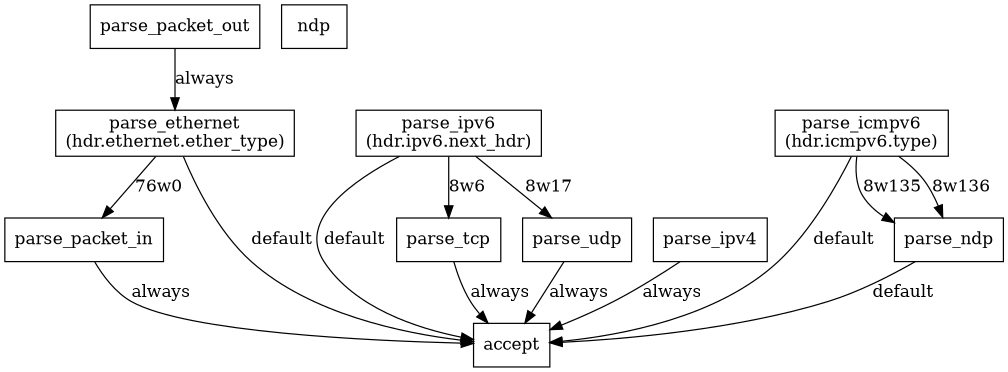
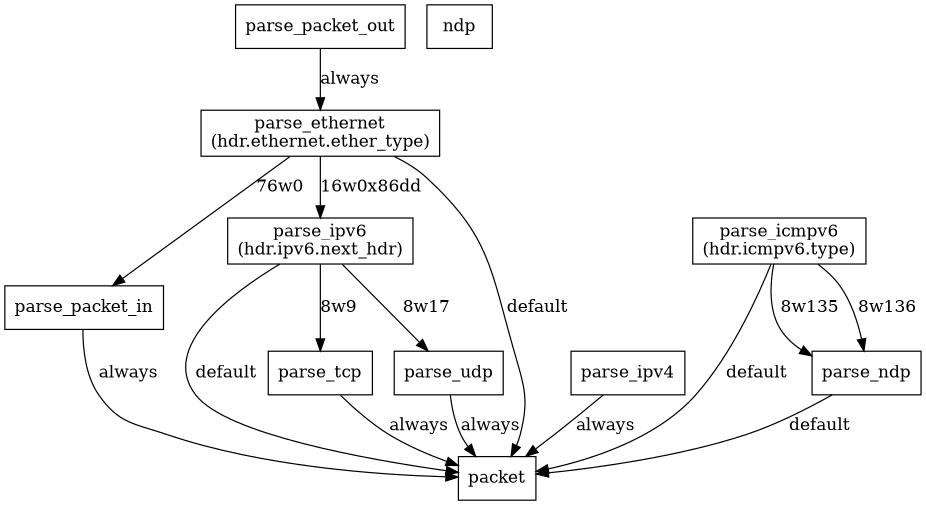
  digraph {
    node [shape=rectangle]
    n1 [label=parse_packet_out]
    n2 [label="parse_ethernet\n(hdr.ethernet.ether_type)"]
    n3 [label=parse_packet_in]
    n4 [label="parse_ipv6\n(hdr.ipv6.next_hdr)"]
-   n5 [label=accept]
+   n5 [label=packet]
    n6 [label=parse_ipv4]
    n7 [label=parse_tcp]
    n8 [label=parse_udp]
    n9 [label="parse_icmpv6\n(hdr.icmpv6.type)"]
    n10 [label=parse_ndp]
    n11 [label=ndp]
    n1 -> n2 [label=always]
    n2 -> n3 [label="76w0"]
+   n2 -> n4 [label="16w0x86dd"]
    n2 -> n5 [label=default]
    n3 -> n5 [label=always]
    n4 -> n5 [label=default]
-   n4 -> n7 [label="8w6"]
+   n4 -> n7 [label="8w9"]
    n4 -> n8 [label="8w17"]
    n6 -> n5 [label=always]
    n7 -> n5 [label=always]
    n8 -> n5 [label=always]
    n9 -> n5 [label=default]
    n9 -> n10 [label="8w135"]
    n9 -> n10 [label="8w136"]
    n10 -> n5 [label=default]
  }
